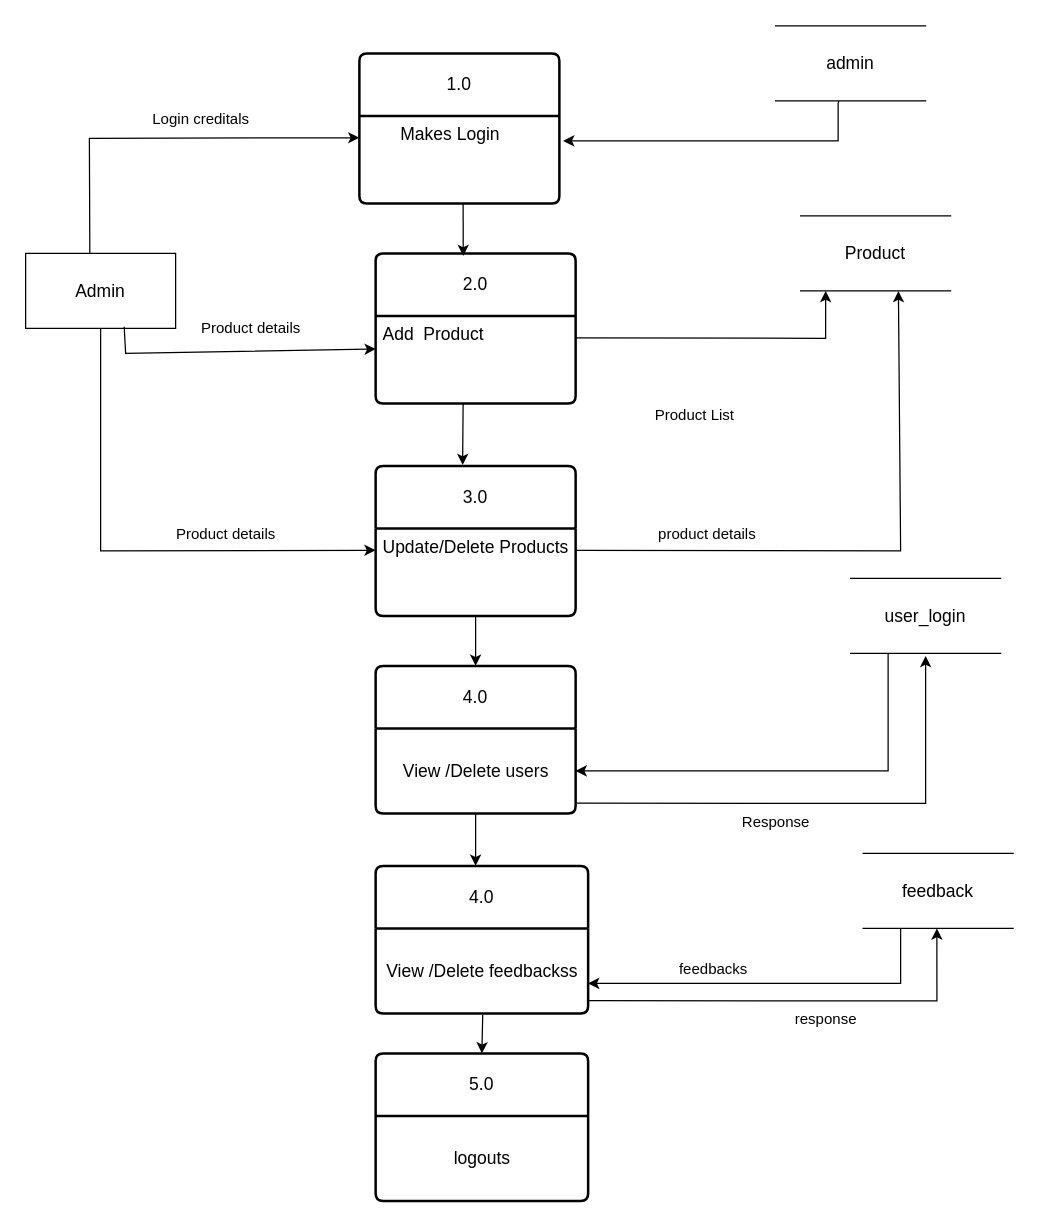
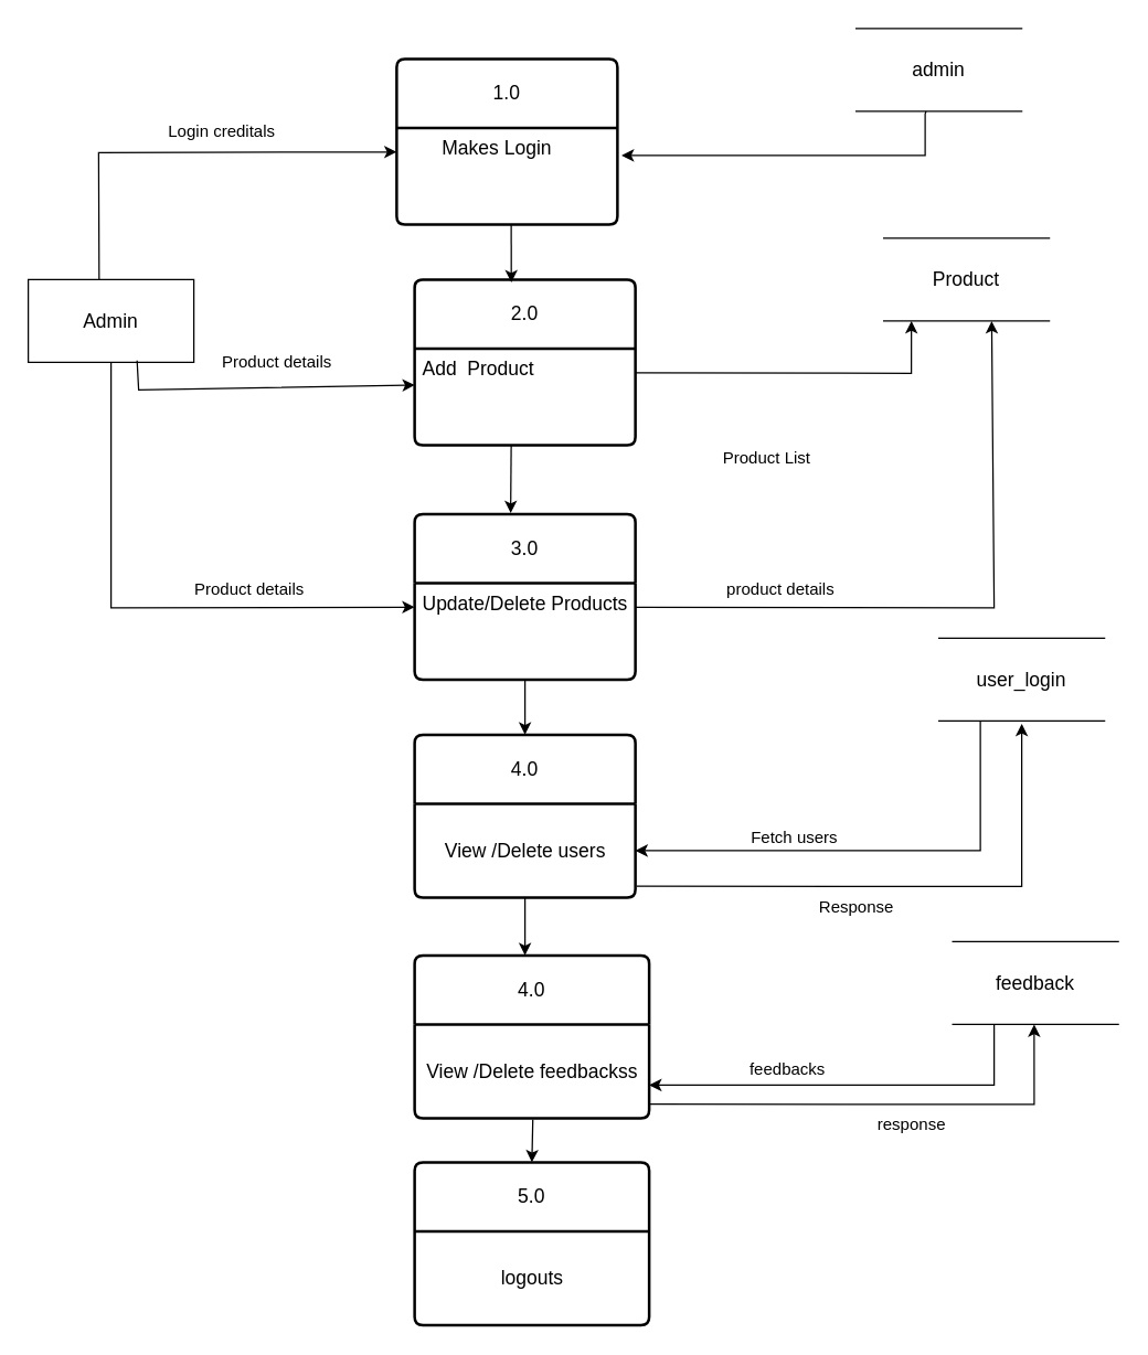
  <mxCell id="0" />
  <mxCell id="1" parent="0" />
  <mxCell id="2" value="1.0" style="swimlane;childLayout=stackLayout;horizontal=1;startSize=50;horizontalStack=0;rounded=1;fontSize=14;fontStyle=0;strokeWidth=2;resizeParent=0;resizeLast=1;shadow=0;dashed=0;align=center;arcSize=4;whiteSpace=wrap;html=1;" parent="1" vertex="1"><mxGeometry x="287" y="42" width="160" height="120" as="geometry" /></mxCell>
  <mxCell id="3" value="&lt;span style=&quot;font-size: 14px;&quot;&gt;&amp;nbsp; &amp;nbsp; &amp;nbsp; &amp;nbsp;Makes Login&amp;nbsp;&lt;/span&gt;" style="align=left;strokeColor=none;fillColor=none;spacingLeft=4;fontSize=12;verticalAlign=top;resizable=0;rotatable=0;part=1;html=1;" parent="2" vertex="1"><mxGeometry y="50" width="160" height="70" as="geometry" /></mxCell>
  <mxCell id="4" value="&lt;span style=&quot;font-size: 14px;&quot;&gt;Admin&lt;/span&gt;" style="rounded=0;whiteSpace=wrap;html=1;" parent="1" vertex="1"><mxGeometry x="20" y="202" width="120" height="60" as="geometry" /></mxCell>
  <mxCell id="5" value="2.0" style="swimlane;childLayout=stackLayout;horizontal=1;startSize=50;horizontalStack=0;rounded=1;fontSize=14;fontStyle=0;strokeWidth=2;resizeParent=0;resizeLast=1;shadow=0;dashed=0;align=center;arcSize=4;whiteSpace=wrap;html=1;" parent="1" vertex="1"><mxGeometry x="300" y="202" width="160" height="120" as="geometry" /></mxCell>
  <mxCell id="6" value="&lt;font style=&quot;font-size: 14px;&quot;&gt;Add&amp;nbsp; Product&lt;/font&gt;" style="align=left;strokeColor=none;fillColor=none;spacingLeft=4;fontSize=12;verticalAlign=top;resizable=0;rotatable=0;part=1;html=1;" parent="5" vertex="1"><mxGeometry y="50" width="160" height="70" as="geometry" /></mxCell>
  <mxCell id="7" value="3.0" style="swimlane;childLayout=stackLayout;horizontal=1;startSize=50;horizontalStack=0;rounded=1;fontSize=14;fontStyle=0;strokeWidth=2;resizeParent=0;resizeLast=1;shadow=0;dashed=0;align=center;arcSize=4;whiteSpace=wrap;html=1;" parent="1" vertex="1"><mxGeometry x="300" y="372" width="160" height="120" as="geometry" /></mxCell>
  <mxCell id="8" value="&lt;span style=&quot;font-size: 14px;&quot;&gt;Update/Delete Products&lt;/span&gt;" style="align=left;strokeColor=none;fillColor=none;spacingLeft=4;fontSize=12;verticalAlign=top;resizable=0;rotatable=0;part=1;html=1;" parent="7" vertex="1"><mxGeometry y="50" width="160" height="70" as="geometry" /></mxCell>
  <mxCell id="9" value="4.0" style="swimlane;childLayout=stackLayout;horizontal=1;startSize=50;horizontalStack=0;rounded=1;fontSize=14;fontStyle=0;strokeWidth=2;resizeParent=0;resizeLast=1;shadow=0;dashed=0;align=center;arcSize=4;whiteSpace=wrap;html=1;" parent="1" vertex="1"><mxGeometry x="300" y="532" width="160" height="118" as="geometry" /></mxCell>
  <mxCell id="10" value="&lt;font style=&quot;font-size: 14px;&quot;&gt;View /Delete users&lt;/font&gt;" style="text;html=1;align=center;verticalAlign=middle;resizable=0;points=[];autosize=1;strokeColor=none;fillColor=none;" vertex="1" parent="9"><mxGeometry y="50" width="160" height="68" as="geometry" /></mxCell>
  <mxCell id="11" value="" style="endArrow=classic;html=1;rounded=0;exitX=0.428;exitY=0.006;exitDx=0;exitDy=0;exitPerimeter=0;entryX=0;entryY=0.25;entryDx=0;entryDy=0;" parent="1" source="4" target="3" edge="1"><mxGeometry width="50" height="50" relative="1" as="geometry"><mxPoint x="110" y="127" as="sourcePoint" /><mxPoint x="160" y="77" as="targetPoint" /><Array as="points"><mxPoint x="71" y="110" /></Array></mxGeometry></mxCell>
  <mxCell id="12" value="Login creditals" style="text;html=1;align=center;verticalAlign=middle;resizable=0;points=[];autosize=1;strokeColor=none;fillColor=none;" parent="1" vertex="1"><mxGeometry x="110" y="80" width="100" height="30" as="geometry" /></mxCell>
  <mxCell id="13" value="" style="endArrow=classic;html=1;rounded=0;entryX=0.001;entryY=0.378;entryDx=0;entryDy=0;exitX=0.657;exitY=0.979;exitDx=0;exitDy=0;exitPerimeter=0;entryPerimeter=0;" parent="1" source="4" target="6" edge="1"><mxGeometry width="50" height="50" relative="1" as="geometry"><mxPoint x="180" y="352" as="sourcePoint" /><mxPoint x="230" y="302" as="targetPoint" /><Array as="points"><mxPoint x="100" y="282" /></Array></mxGeometry></mxCell>
  <mxCell id="14" value="" style="endArrow=classic;html=1;rounded=0;exitX=0.25;exitY=1;exitDx=0;exitDy=0;entryX=0;entryY=0.25;entryDx=0;entryDy=0;" parent="1" target="8" edge="1"><mxGeometry width="50" height="50" relative="1" as="geometry"><mxPoint x="80" y="262" as="sourcePoint" /><mxPoint x="290" y="522" as="targetPoint" /><Array as="points"><mxPoint x="80" y="440" /></Array></mxGeometry></mxCell>
  <mxCell id="15" value="&lt;span style=&quot;font-size: 14px;&quot;&gt;admin&lt;/span&gt;" style="shape=partialRectangle;whiteSpace=wrap;html=1;left=0;right=0;fillColor=none;" parent="1" vertex="1"><mxGeometry x="620" y="20" width="120" height="60" as="geometry" /></mxCell>
  <mxCell id="16" value="&lt;font style=&quot;font-size: 14px;&quot;&gt;Product&lt;/font&gt;" style="shape=partialRectangle;whiteSpace=wrap;html=1;left=0;right=0;fillColor=none;" parent="1" vertex="1"><mxGeometry x="640" y="172" width="120" height="60" as="geometry" /></mxCell>
  <mxCell id="17" value="&lt;span style=&quot;font-size: 14px;&quot;&gt;user_login&lt;/span&gt;" style="shape=partialRectangle;whiteSpace=wrap;html=1;left=0;right=0;fillColor=none;" parent="1" vertex="1"><mxGeometry x="680" y="462" width="120" height="60" as="geometry" /></mxCell>
  <mxCell id="18" value="" style="endArrow=classic;html=1;rounded=0;exitX=0.25;exitY=1;exitDx=0;exitDy=0;" parent="1" edge="1" target="10" source="17"><mxGeometry width="50" height="50" relative="1" as="geometry"><mxPoint x="670" y="752" as="sourcePoint" /><mxPoint x="460" y="772" as="targetPoint" /><Array as="points"><mxPoint x="710" y="616" /></Array></mxGeometry></mxCell>
  <mxCell id="19" value="Product details" style="text;html=1;align=center;verticalAlign=middle;resizable=0;points=[];autosize=1;strokeColor=none;fillColor=none;" vertex="1" parent="1"><mxGeometry x="150" y="247" width="100" height="30" as="geometry" /></mxCell>
  <mxCell id="20" value="" style="endArrow=classic;html=1;rounded=0;exitX=1;exitY=0.25;exitDx=0;exitDy=0;entryX=0.167;entryY=1;entryDx=0;entryDy=0;entryPerimeter=0;" edge="1" parent="1" source="6" target="16"><mxGeometry width="50" height="50" relative="1" as="geometry"><mxPoint x="370" y="352" as="sourcePoint" /><mxPoint x="680" y="358" as="targetPoint" /><Array as="points"><mxPoint x="660" y="270" /></Array></mxGeometry></mxCell>
  <mxCell id="21" value="Product List" style="text;html=1;align=center;verticalAlign=middle;resizable=0;points=[];autosize=1;strokeColor=none;fillColor=none;" vertex="1" parent="1"><mxGeometry x="510" y="317" width="90" height="30" as="geometry" /></mxCell>
  <mxCell id="22" value="" style="endArrow=classic;html=1;rounded=0;entryX=0.438;entryY=0.017;entryDx=0;entryDy=0;entryPerimeter=0;" edge="1" parent="1" target="5"><mxGeometry width="50" height="50" relative="1" as="geometry"><mxPoint x="370" y="162" as="sourcePoint" /><mxPoint x="420" y="202" as="targetPoint" /></mxGeometry></mxCell>
  <mxCell id="23" value="" style="endArrow=classic;html=1;rounded=0;entryX=0.435;entryY=-0.006;entryDx=0;entryDy=0;entryPerimeter=0;" edge="1" parent="1" target="7"><mxGeometry width="50" height="50" relative="1" as="geometry"><mxPoint x="370" y="322" as="sourcePoint" /><mxPoint x="370" y="452" as="targetPoint" /><Array as="points"><mxPoint x="370" y="322" /></Array></mxGeometry></mxCell>
  <mxCell id="24" value="Product details" style="text;html=1;align=center;verticalAlign=middle;resizable=0;points=[];autosize=1;strokeColor=none;fillColor=none;" vertex="1" parent="1"><mxGeometry x="130" y="412" width="100" height="30" as="geometry" /></mxCell>
  <mxCell id="25" value="" style="endArrow=classic;html=1;rounded=0;exitX=1;exitY=0.25;exitDx=0;exitDy=0;entryX=0.652;entryY=1.002;entryDx=0;entryDy=0;entryPerimeter=0;" edge="1" parent="1" source="8" target="16"><mxGeometry width="50" height="50" relative="1" as="geometry"><mxPoint x="360" y="572" as="sourcePoint" /><mxPoint x="700" y="512" as="targetPoint" /><Array as="points"><mxPoint x="720" y="440" /></Array></mxGeometry></mxCell>
  <mxCell id="26" value="product details" style="text;html=1;align=center;verticalAlign=middle;resizable=0;points=[];autosize=1;strokeColor=none;fillColor=none;" vertex="1" parent="1"><mxGeometry x="515" y="412" width="100" height="30" as="geometry" /></mxCell>
+ <mxCell id="27" value="Fetch users" style="text;html=1;align=center;verticalAlign=middle;resizable=0;points=[];autosize=1;strokeColor=none;fillColor=none;" vertex="1" parent="1"><mxGeometry x="530" y="592" width="90" height="30" as="geometry" /></mxCell>
  <mxCell id="28" value="" style="endArrow=classic;html=1;rounded=0;exitX=1.006;exitY=0.851;exitDx=0;exitDy=0;exitPerimeter=0;entryX=0.5;entryY=1;entryDx=0;entryDy=0;" edge="1" parent="1"><mxGeometry width="50" height="50" relative="1" as="geometry"><mxPoint x="460.96" y="641.868" as="sourcePoint" /><mxPoint x="740" y="524" as="targetPoint" /><Array as="points"><mxPoint x="740" y="642" /></Array></mxGeometry></mxCell>
  <mxCell id="29" value="Response" style="text;html=1;align=center;verticalAlign=middle;resizable=0;points=[];autosize=1;strokeColor=none;fillColor=none;" vertex="1" parent="1"><mxGeometry x="580" y="642" width="80" height="30" as="geometry" /></mxCell>
  <mxCell id="30" value="" style="endArrow=classic;html=1;rounded=0;" edge="1" parent="1" source="15"><mxGeometry width="50" height="50" relative="1" as="geometry"><mxPoint x="670" y="82" as="sourcePoint" /><mxPoint x="450" y="112" as="targetPoint" /><Array as="points"><mxPoint x="670" y="82" /><mxPoint x="670" y="112" /></Array></mxGeometry></mxCell>
  <mxCell id="31" value="" style="endArrow=classic;html=1;rounded=0;exitX=0.5;exitY=1;exitDx=0;exitDy=0;entryX=0.5;entryY=0;entryDx=0;entryDy=0;" edge="1" parent="1" source="8" target="9"><mxGeometry width="50" height="50" relative="1" as="geometry"><mxPoint x="650" y="492" as="sourcePoint" /><mxPoint x="700" y="442" as="targetPoint" /></mxGeometry></mxCell>
  <mxCell id="32" value="4.0" style="swimlane;childLayout=stackLayout;horizontal=1;startSize=50;horizontalStack=0;rounded=1;fontSize=14;fontStyle=0;strokeWidth=2;resizeParent=0;resizeLast=1;shadow=0;dashed=0;align=center;arcSize=4;whiteSpace=wrap;html=1;" vertex="1" parent="1"><mxGeometry x="300" y="692" width="170" height="118" as="geometry" /></mxCell>
  <mxCell id="33" value="&lt;font style=&quot;font-size: 14px;&quot;&gt;View /Delete feedbackss&lt;/font&gt;" style="text;html=1;align=center;verticalAlign=middle;resizable=0;points=[];autosize=1;strokeColor=none;fillColor=none;" vertex="1" parent="32"><mxGeometry y="50" width="170" height="68" as="geometry" /></mxCell>
  <mxCell id="34" value="" style="edgeStyle=orthogonalEdgeStyle;rounded=0;orthogonalLoop=1;jettySize=auto;html=1;" edge="1" parent="1" source="10"><mxGeometry relative="1" as="geometry"><mxPoint x="380" y="692" as="targetPoint" /></mxGeometry></mxCell>
  <mxCell id="35" value="&lt;span style=&quot;font-size: 14px;&quot;&gt;feedback&lt;/span&gt;" style="shape=partialRectangle;whiteSpace=wrap;html=1;left=0;right=0;fillColor=none;" vertex="1" parent="1"><mxGeometry x="690" y="682" width="120" height="60" as="geometry" /></mxCell>
  <mxCell id="36" value="" style="endArrow=classic;html=1;rounded=0;exitX=0.25;exitY=1;exitDx=0;exitDy=0;" edge="1" parent="1" source="35"><mxGeometry width="50" height="50" relative="1" as="geometry"><mxPoint x="720" y="752" as="sourcePoint" /><mxPoint x="470" y="786" as="targetPoint" /><Array as="points"><mxPoint x="720" y="786" /></Array></mxGeometry></mxCell>
  <mxCell id="37" value="feedbacks" style="text;html=1;align=center;verticalAlign=middle;resizable=0;points=[];autosize=1;strokeColor=none;fillColor=none;" vertex="1" parent="1"><mxGeometry x="530" y="760" width="80" height="30" as="geometry" /></mxCell>
  <mxCell id="38" value="" style="endArrow=classic;html=1;rounded=0;exitX=1.006;exitY=0.851;exitDx=0;exitDy=0;exitPerimeter=0;" edge="1" parent="1"><mxGeometry width="50" height="50" relative="1" as="geometry"><mxPoint x="470" y="799.868" as="sourcePoint" /><mxPoint x="749" y="742" as="targetPoint" /><Array as="points"><mxPoint x="749.04" y="800" /></Array></mxGeometry></mxCell>
  <mxCell id="39" value="response" style="text;html=1;align=center;verticalAlign=middle;resizable=0;points=[];autosize=1;strokeColor=none;fillColor=none;" vertex="1" parent="1"><mxGeometry x="625" y="800" width="70" height="30" as="geometry" /></mxCell>
  <mxCell id="40" value="5.0" style="swimlane;childLayout=stackLayout;horizontal=1;startSize=50;horizontalStack=0;rounded=1;fontSize=14;fontStyle=0;strokeWidth=2;resizeParent=0;resizeLast=1;shadow=0;dashed=0;align=center;arcSize=4;whiteSpace=wrap;html=1;" vertex="1" parent="1"><mxGeometry x="300" y="842" width="170" height="118" as="geometry" /></mxCell>
  <mxCell id="41" value="&lt;span style=&quot;font-size: 14px;&quot;&gt;logouts&lt;/span&gt;" style="text;html=1;align=center;verticalAlign=middle;resizable=0;points=[];autosize=1;strokeColor=none;fillColor=none;" vertex="1" parent="40"><mxGeometry y="50" width="170" height="68" as="geometry" /></mxCell>
  <mxCell id="42" value="" style="endArrow=classic;html=1;rounded=0;exitX=0.504;exitY=1.015;exitDx=0;exitDy=0;exitPerimeter=0;entryX=0.5;entryY=0;entryDx=0;entryDy=0;" edge="1" parent="1" source="33" target="40"><mxGeometry width="50" height="50" relative="1" as="geometry"><mxPoint x="390" y="862" as="sourcePoint" /><mxPoint x="440" y="812" as="targetPoint" /></mxGeometry></mxCell>
